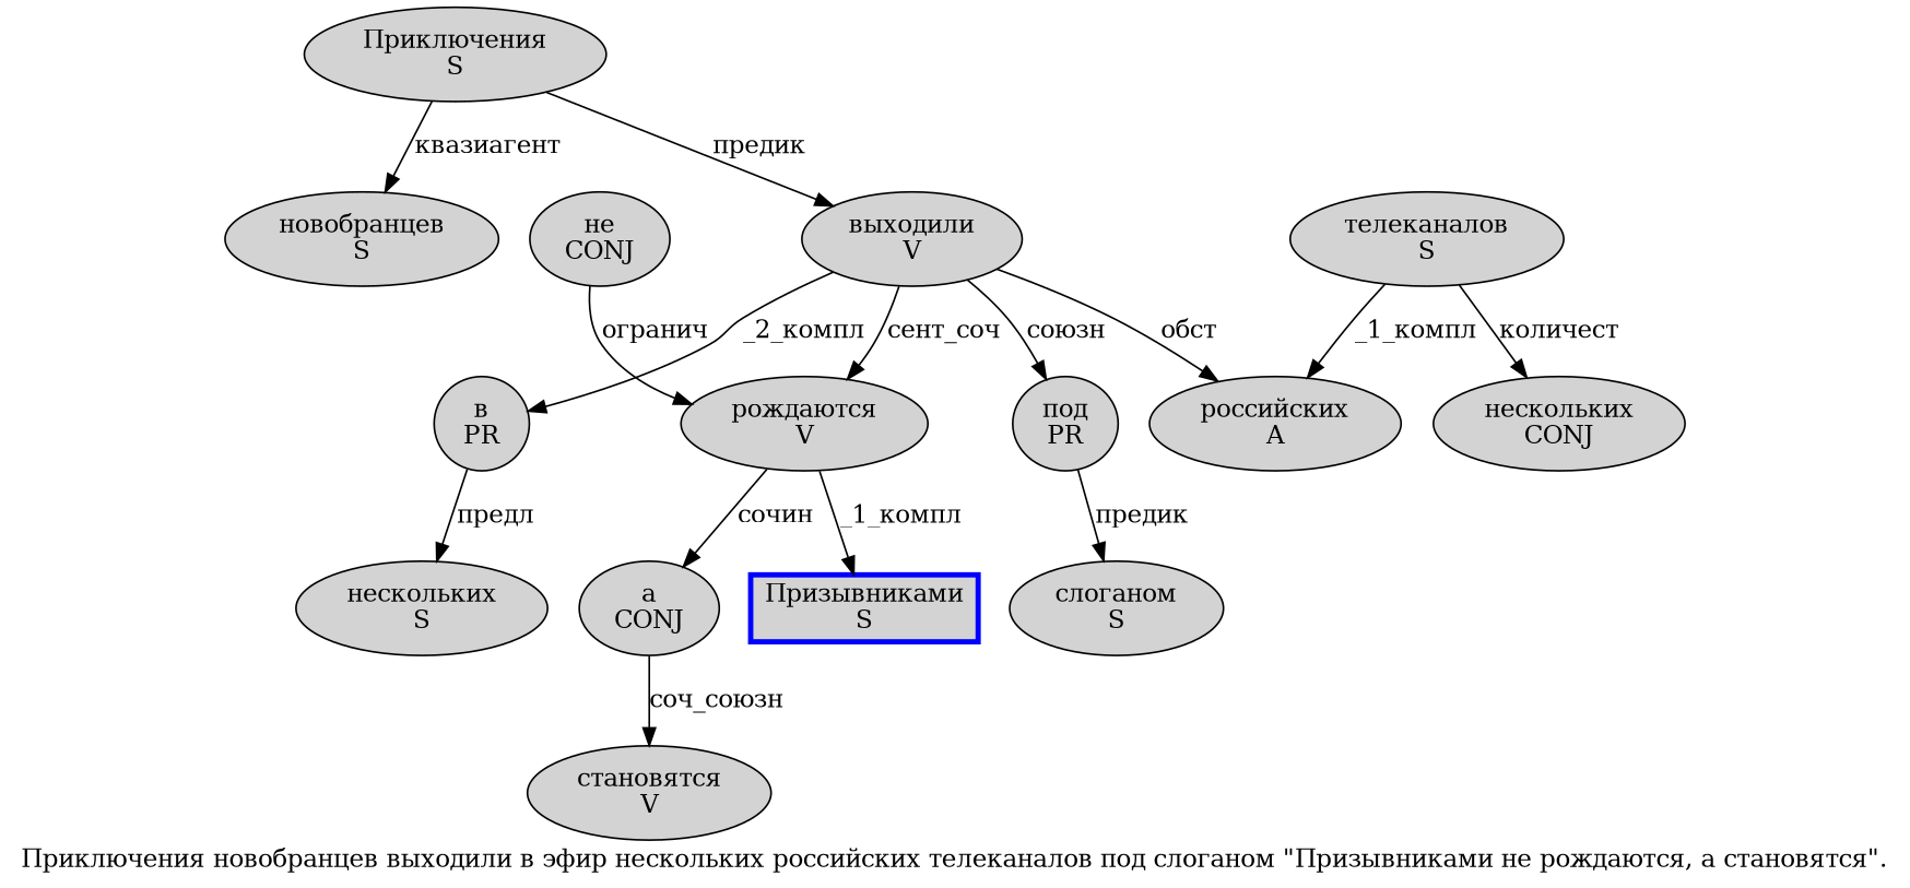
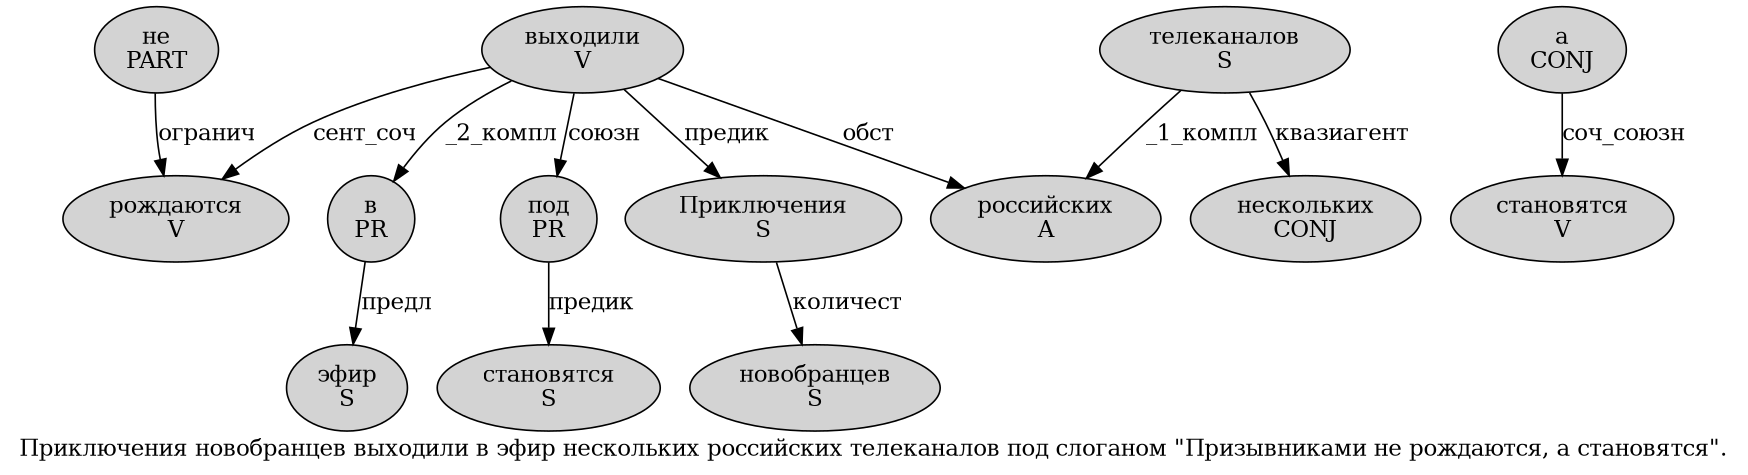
  digraph {
    label="Приключения новобранцев выходили в эфир нескольких российских телеканалов под слоганом \"Призывниками не рождаются, а становятся\"."
    node [fillcolor=lightgray penwidth=1 shape=ellipse style=filled]
    n1 [label="Приключения\nS"]
    n2 [label="новобранцев\nS"]
    n3 [label="выходили\nV"]
    n4 [label="в\nPR"]
    n5 [label="под\nPR"]
    n6 [label="рождаются\nV"]
    n7 [label="российских\nA"]
-   n8 [label="нескольких\nS"]
+   n8 [label="эфир\nS"]
    n9 [label="телеканалов\nS"]
    n10 [label="нескольких\nCONJ"]
-   n11 [label="слоганом\nS"]
-   n12 [color=blue label="Призывниками\nS" penwidth=3 shape=box]
+   n11 [label="становятся\nS"]
    n13 [label="а\nCONJ"]
-   n14 [label="не\nCONJ"]
+   n14 [label="не\nPART"]
    n15 [label="становятся\nV"]
-   n1 -> n2 [label="квазиагент"]
-   n1 -> n3 [label="предик"]
+   n1 -> n2 [label="количест"]
+   n3 -> n1 [label="предик"]
    n3 -> n4 [label="_2_компл"]
    n3 -> n5 [label="союзн"]
    n3 -> n6 [label="сент_соч"]
    n3 -> n7 [label="обст"]
    n4 -> n8 [label="предл"]
    n5 -> n11 [label="предик"]
-   n6 -> n12 [label="_1_компл"]
-   n6 -> n13 [label="сочин"]
    n9 -> n7 [label="_1_компл"]
-   n9 -> n10 [label="количест"]
+   n9 -> n10 [label="квазиагент"]
    n13 -> n15 [label="соч_союзн"]
    n14 -> n6 [label="огранич"]
  }
